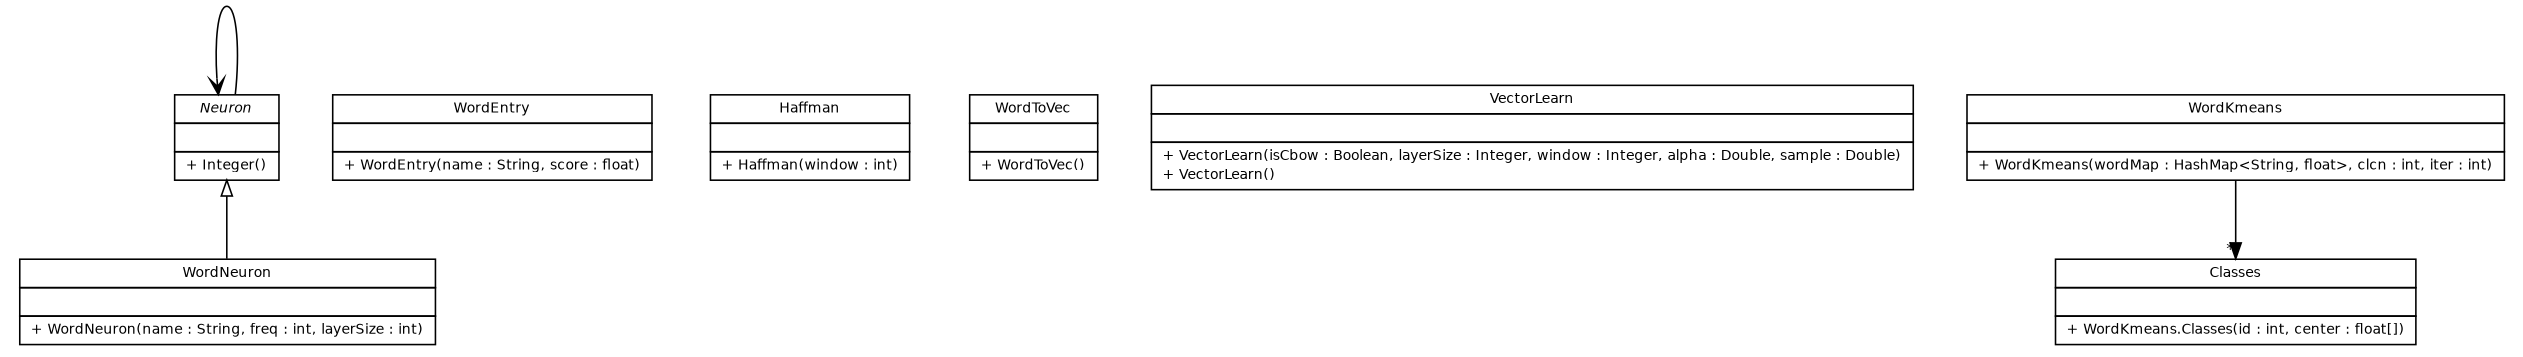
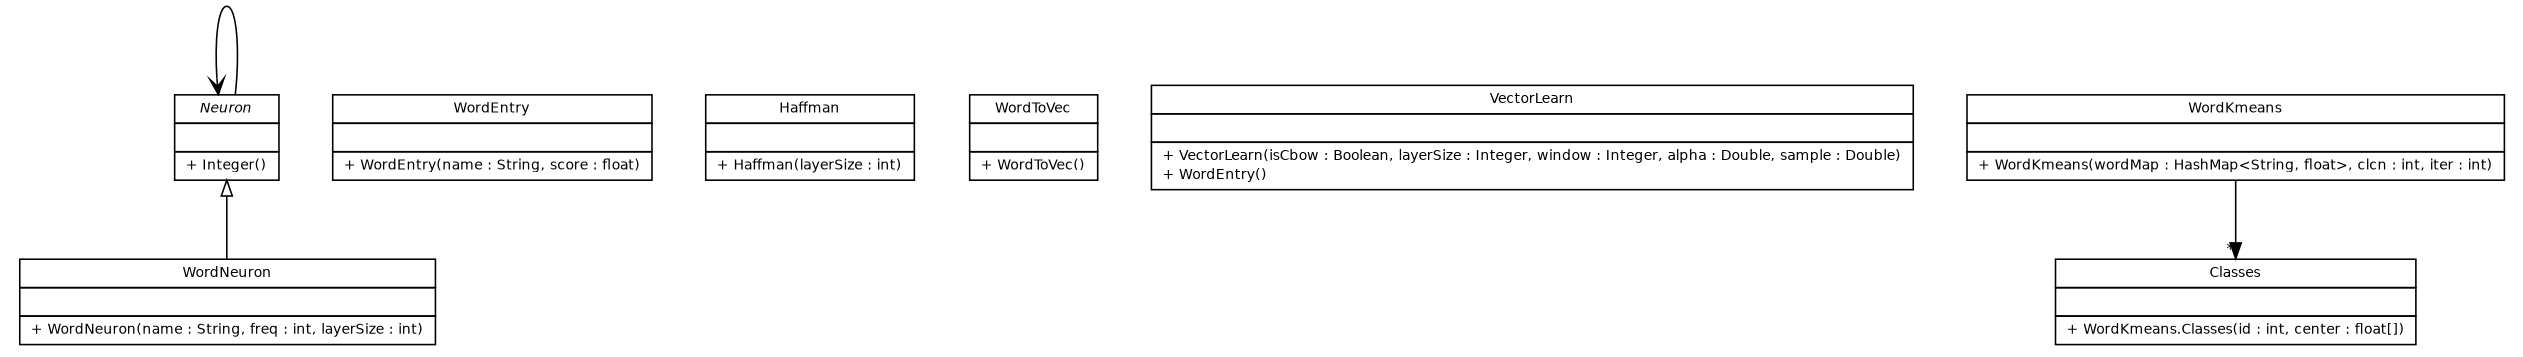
  digraph {
    node [fontcolor=black fontname=Helvetica fontsize=9.0 shape=plaintext]
    edge [fontname=Helvetica fontsize=10.0 headport=p labelfontname=Helvetica labelfontsize=10 tailport=p color=black fontcolor=black]
    n1 [label=<<table border="0" cellborder="1" cellspacing="0" cellpadding="2" port="p" href="./WordNeuron.html"> 		<tr><td><table border="0" cellspacing="0" cellpadding="1"> 			<tr><td> WordNeuron </td></tr> 		</table></td></tr> 		<tr><td><table border="0" cellspacing="0" cellpadding="1"> 			<tr><td align="left">  </td></tr> 		</table></td></tr> 		<tr><td><table border="0" cellspacing="0" cellpadding="1"> 			<tr><td align="left"> + WordNeuron(name : String, freq : int, layerSize : int) </td></tr> 		</table></td></tr> 		</table>>]
    n2 [label=<<table border="0" cellborder="1" cellspacing="0" cellpadding="2" port="p" href="./WordEntry.html"> 		<tr><td><table border="0" cellspacing="0" cellpadding="1"> 			<tr><td> WordEntry </td></tr> 		</table></td></tr> 		<tr><td><table border="0" cellspacing="0" cellpadding="1"> 			<tr><td align="left">  </td></tr> 		</table></td></tr> 		<tr><td><table border="0" cellspacing="0" cellpadding="1"> 			<tr><td align="left"> + WordEntry(name : String, score : float) </td></tr> 		</table></td></tr> 		</table>>]
-   n3 [label=<<table border="0" cellborder="1" cellspacing="0" cellpadding="2" port="p" href="./Haffman.html"> 		<tr><td><table border="0" cellspacing="0" cellpadding="1"> 			<tr><td> Haffman </td></tr> 		</table></td></tr> 		<tr><td><table border="0" cellspacing="0" cellpadding="1"> 			<tr><td align="left">  </td></tr> 		</table></td></tr> 		<tr><td><table border="0" cellspacing="0" cellpadding="1"> 			<tr><td align="left"> + Haffman(window : int) </td></tr> 		</table></td></tr> 		</table>>]
+   n3 [label=<<table border="0" cellborder="1" cellspacing="0" cellpadding="2" port="p" href="./Haffman.html"> 		<tr><td><table border="0" cellspacing="0" cellpadding="1"> 			<tr><td> Haffman </td></tr> 		</table></td></tr> 		<tr><td><table border="0" cellspacing="0" cellpadding="1"> 			<tr><td align="left">  </td></tr> 		</table></td></tr> 		<tr><td><table border="0" cellspacing="0" cellpadding="1"> 			<tr><td align="left"> + Haffman(layerSize : int) </td></tr> 		</table></td></tr> 		</table>>]
    n4 [label=<<table border="0" cellborder="1" cellspacing="0" cellpadding="2" port="p" href="./WordToVec.html"> 		<tr><td><table border="0" cellspacing="0" cellpadding="1"> 			<tr><td> WordToVec </td></tr> 		</table></td></tr> 		<tr><td><table border="0" cellspacing="0" cellpadding="1"> 			<tr><td align="left">  </td></tr> 		</table></td></tr> 		<tr><td><table border="0" cellspacing="0" cellpadding="1"> 			<tr><td align="left"> + WordToVec() </td></tr> 		</table></td></tr> 		</table>>]
-   n5 [label=<<table border="0" cellborder="1" cellspacing="0" cellpadding="2" port="p" href="./VectorLearn.html"> 		<tr><td><table border="0" cellspacing="0" cellpadding="1"> 			<tr><td> VectorLearn </td></tr> 		</table></td></tr> 		<tr><td><table border="0" cellspacing="0" cellpadding="1"> 			<tr><td align="left">  </td></tr> 		</table></td></tr> 		<tr><td><table border="0" cellspacing="0" cellpadding="1"> 			<tr><td align="left"> + VectorLearn(isCbow : Boolean, layerSize : Integer, window : Integer, alpha : Double, sample : Double) </td></tr> 			<tr><td align="left"> + VectorLearn() </td></tr> 		</table></td></tr> 		</table>>]
+   n5 [label=<<table border="0" cellborder="1" cellspacing="0" cellpadding="2" port="p" href="./VectorLearn.html"> 		<tr><td><table border="0" cellspacing="0" cellpadding="1"> 			<tr><td> VectorLearn </td></tr> 		</table></td></tr> 		<tr><td><table border="0" cellspacing="0" cellpadding="1"> 			<tr><td align="left">  </td></tr> 		</table></td></tr> 		<tr><td><table border="0" cellspacing="0" cellpadding="1"> 			<tr><td align="left"> + VectorLearn(isCbow : Boolean, layerSize : Integer, window : Integer, alpha : Double, sample : Double) </td></tr> 			<tr><td align="left"> + WordEntry() </td></tr> 		</table></td></tr> 		</table>>]
    n6 [label=<<table border="0" cellborder="1" cellspacing="0" cellpadding="2" port="p" href="./Neuron.html"> 		<tr><td><table border="0" cellspacing="0" cellpadding="1"> 			<tr><td><font face="Helvetica-Oblique"> Neuron </font></td></tr> 		</table></td></tr> 		<tr><td><table border="0" cellspacing="0" cellpadding="1"> 			<tr><td align="left">  </td></tr> 		</table></td></tr> 		<tr><td><table border="0" cellspacing="0" cellpadding="1"> 			<tr><td align="left"> + Integer() </td></tr> 		</table></td></tr> 		</table>>]
    n7 [label=<<table border="0" cellborder="1" cellspacing="0" cellpadding="2" port="p" href="./WordKmeans.html"> 		<tr><td><table border="0" cellspacing="0" cellpadding="1"> 			<tr><td> WordKmeans </td></tr> 		</table></td></tr> 		<tr><td><table border="0" cellspacing="0" cellpadding="1"> 			<tr><td align="left">  </td></tr> 		</table></td></tr> 		<tr><td><table border="0" cellspacing="0" cellpadding="1"> 			<tr><td align="left"> + WordKmeans(wordMap : HashMap&lt;String, float&gt;, clcn : int, iter : int) </td></tr> 		</table></td></tr> 		</table>>]
    n8 [label=<<table border="0" cellborder="1" cellspacing="0" cellpadding="2" port="p" href="./WordKmeans.Classes.html"> 		<tr><td><table border="0" cellspacing="0" cellpadding="1"> 			<tr><td> Classes </td></tr> 		</table></td></tr> 		<tr><td><table border="0" cellspacing="0" cellpadding="1"> 			<tr><td align="left">  </td></tr> 		</table></td></tr> 		<tr><td><table border="0" cellspacing="0" cellpadding="1"> 			<tr><td align="left"> + WordKmeans.Classes(id : int, center : float[]) </td></tr> 		</table></td></tr> 		</table>>]
    n6 -> n1 [arrowtail=empty dir=back fontsize=10 color="" fontcolor=""]
    n6 -> n6 [arrowhead=open]
    n7 -> n8 [arrowhead=normal headlabel="*"]
  }
